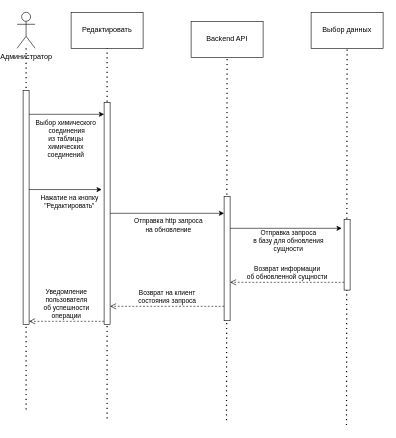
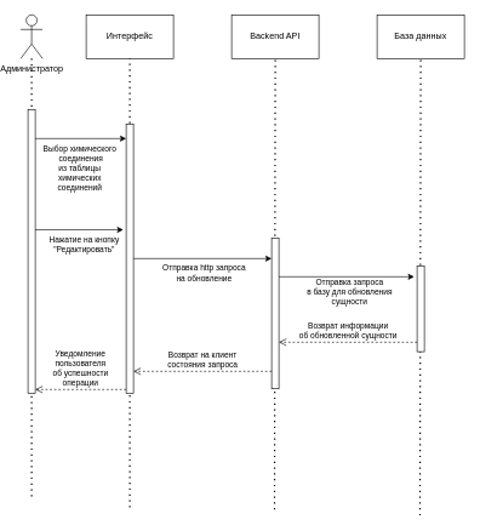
  <mxCell id="0" />
  <mxCell id="1" parent="0" />
  <mxCell id="2" value="" style="endArrow=none;dashed=1;html=1;dashPattern=1 3;strokeWidth=2;rounded=0;" edge="1" parent="1" source="6"><mxGeometry width="50" height="50" relative="1" as="geometry"><mxPoint x="170" y="300" as="sourcePoint" /><mxPoint x="35" y="687" as="targetPoint" /></mxGeometry></mxCell>
  <mxCell id="3" value="" style="endArrow=none;dashed=1;html=1;dashPattern=1 3;strokeWidth=2;rounded=0;entryX=0.5;entryY=1;entryDx=0;entryDy=0;" edge="1" parent="1" target="7"><mxGeometry width="50" height="50" relative="1" as="geometry"><mxPoint x="170" y="697" as="sourcePoint" /><mxPoint x="220" y="250" as="targetPoint" /></mxGeometry></mxCell>
  <mxCell id="4" value="" style="endArrow=none;dashed=1;html=1;dashPattern=1 3;strokeWidth=2;rounded=0;entryX=0.5;entryY=1;entryDx=0;entryDy=0;" edge="1" parent="1" target="10"><mxGeometry width="50" height="50" relative="1" as="geometry"><mxPoint x="369" y="700" as="sourcePoint" /><mxPoint x="220" y="250" as="targetPoint" /></mxGeometry></mxCell>
  <mxCell id="5" value="" style="endArrow=none;dashed=1;html=1;dashPattern=1 3;strokeWidth=2;rounded=0;entryX=0.5;entryY=1;entryDx=0;entryDy=0;" edge="1" parent="1" target="12"><mxGeometry width="50" height="50" relative="1" as="geometry"><mxPoint x="569" y="708" as="sourcePoint" /><mxPoint x="220" y="250" as="targetPoint" /></mxGeometry></mxCell>
  <mxCell id="6" value="&lt;div&gt;Администратор&lt;/div&gt;" style="shape=umlActor;verticalLabelPosition=bottom;verticalAlign=top;html=1;outlineConnect=0;align=center;horizontal=1;labelPosition=center;" vertex="1" parent="1"><mxGeometry x="20" y="20" width="30" height="60" as="geometry" /></mxCell>
- <mxCell id="7" value="Редактировать" style="rounded=0;whiteSpace=wrap;html=1;" vertex="1" parent="1"><mxGeometry x="110" y="20" width="120" height="60" as="geometry" /></mxCell>
+ <mxCell id="7" value="Интерфейс" style="rounded=0;whiteSpace=wrap;html=1;" vertex="1" parent="1"><mxGeometry x="110" y="20" width="120" height="60" as="geometry" /></mxCell>
  <mxCell id="8" value="" style="html=1;points=[[0,0,0,0,5],[0,1,0,0,-5],[1,0,0,0,5],[1,1,0,0,-5]];perimeter=orthogonalPerimeter;outlineConnect=0;targetShapes=umlLifeline;portConstraint=eastwest;newEdgeStyle={&quot;curved&quot;:0,&quot;rounded&quot;:0};" vertex="1" parent="1"><mxGeometry x="30" y="150" width="10" height="390" as="geometry" /></mxCell>
  <mxCell id="9" value="" style="html=1;points=[[0,0,0,0,5],[0,1,0,0,-5],[1,0,0,0,5],[1,1,0,0,-5]];perimeter=orthogonalPerimeter;outlineConnect=0;targetShapes=umlLifeline;portConstraint=eastwest;newEdgeStyle={&quot;curved&quot;:0,&quot;rounded&quot;:0};" vertex="1" parent="1"><mxGeometry x="165" y="170" width="10" height="370" as="geometry" /></mxCell>
- <mxCell id="10" value="Backend API" style="rounded=0;whiteSpace=wrap;html=1;" vertex="1" parent="1"><mxGeometry x="310" y="35" width="120" height="60" as="geometry" /></mxCell>
+ <mxCell id="10" value="Backend API" style="rounded=0;whiteSpace=wrap;html=1;" vertex="1" parent="1"><mxGeometry x="310" y="20" width="120" height="60" as="geometry" /></mxCell>
  <mxCell id="11" value="" style="html=1;points=[[0,0,0,0,5],[0,1,0,0,-5],[1,0,0,0,5],[1,1,0,0,-5]];perimeter=orthogonalPerimeter;outlineConnect=0;targetShapes=umlLifeline;portConstraint=eastwest;newEdgeStyle={&quot;curved&quot;:0,&quot;rounded&quot;:0};" vertex="1" parent="1"><mxGeometry x="365" y="327" width="10" height="207" as="geometry" /></mxCell>
- <mxCell id="12" value="Выбор данных" style="rounded=0;whiteSpace=wrap;html=1;" vertex="1" parent="1"><mxGeometry x="510" y="20" width="120" height="60" as="geometry" /></mxCell>
+ <mxCell id="12" value="База данных" style="rounded=0;whiteSpace=wrap;html=1;" vertex="1" parent="1"><mxGeometry x="510" y="20" width="120" height="60" as="geometry" /></mxCell>
  <mxCell id="13" value="" style="html=1;points=[[0,0,0,0,5],[0,1,0,0,-5],[1,0,0,0,5],[1,1,0,0,-5]];perimeter=orthogonalPerimeter;outlineConnect=0;targetShapes=umlLifeline;portConstraint=eastwest;newEdgeStyle={&quot;curved&quot;:0,&quot;rounded&quot;:0};" vertex="1" parent="1"><mxGeometry x="565" y="365" width="10" height="118" as="geometry" /></mxCell>
  <mxCell id="14" value="" style="endArrow=classic;html=1;rounded=0;" edge="1" parent="1"><mxGeometry width="50" height="50" relative="1" as="geometry"><mxPoint x="40" y="190" as="sourcePoint" /><mxPoint x="165" y="190" as="targetPoint" /><Array as="points"><mxPoint x="120" y="190" /></Array></mxGeometry></mxCell>
  <mxCell id="15" value="&lt;div&gt;Выбор химического&lt;/div&gt;&lt;div&gt;&amp;nbsp;соединения&lt;br&gt;&lt;/div&gt;&lt;div&gt;из таблицы&lt;/div&gt;&lt;div&gt;химических &lt;br&gt;&lt;/div&gt;&lt;div&gt;соединений&lt;br&gt;&lt;/div&gt;" style="edgeLabel;html=1;align=center;verticalAlign=middle;resizable=0;points=[];" vertex="1" connectable="0" parent="14"><mxGeometry x="-0.28" relative="1" as="geometry"><mxPoint x="15" y="40" as="offset" /></mxGeometry></mxCell>
  <mxCell id="16" value="" style="endArrow=classic;html=1;rounded=0;entryX=-0.4;entryY=0.393;entryDx=0;entryDy=0;entryPerimeter=0;" edge="1" parent="1" source="8" target="9"><mxGeometry width="50" height="50" relative="1" as="geometry"><mxPoint x="341" y="290" as="sourcePoint" /><mxPoint x="151" y="300" as="targetPoint" /></mxGeometry></mxCell>
  <mxCell id="17" value="&lt;div&gt;Нажатие на кнопку&lt;/div&gt;&lt;div&gt;&quot;Редактировать&quot;&lt;br&gt;&lt;/div&gt;" style="edgeLabel;html=1;align=center;verticalAlign=middle;resizable=0;points=[];" vertex="1" connectable="0" parent="16"><mxGeometry x="-0.16" y="-1" relative="1" as="geometry"><mxPoint x="15" y="19" as="offset" /></mxGeometry></mxCell>
  <mxCell id="18" value="" style="endArrow=classic;html=1;rounded=0;" edge="1" parent="1" source="9" target="11"><mxGeometry width="50" height="50" relative="1" as="geometry"><mxPoint x="341" y="290" as="sourcePoint" /><mxPoint x="361" y="240" as="targetPoint" /></mxGeometry></mxCell>
  <mxCell id="19" value="&lt;div&gt;Отправка http запроса&lt;/div&gt;&lt;div&gt;на обновление&lt;br&gt;&lt;/div&gt;" style="edgeLabel;html=1;align=center;verticalAlign=middle;resizable=0;points=[];" vertex="1" connectable="0" parent="18"><mxGeometry x="-0.316" relative="1" as="geometry"><mxPoint x="31" y="19" as="offset" /></mxGeometry></mxCell>
  <mxCell id="20" value="" style="endArrow=classic;html=1;rounded=0;entryX=-0.4;entryY=0.697;entryDx=0;entryDy=0;entryPerimeter=0;" edge="1" parent="1"><mxGeometry width="50" height="50" relative="1" as="geometry"><mxPoint x="375" y="380.001" as="sourcePoint" /><mxPoint x="561" y="380.001" as="targetPoint" /></mxGeometry></mxCell>
  <mxCell id="21" value="&lt;div&gt;Отправка запроса&lt;/div&gt;&lt;div&gt;в базу для обновления&lt;br&gt;&lt;/div&gt;&lt;div&gt;сущности&lt;br&gt;&lt;/div&gt;" style="edgeLabel;html=1;align=center;verticalAlign=middle;resizable=0;points=[];" vertex="1" connectable="0" parent="20"><mxGeometry x="0.237" y="-2" relative="1" as="geometry"><mxPoint x="-19" y="18" as="offset" /></mxGeometry></mxCell>
  <mxCell id="22" value="&lt;div&gt;Возврат информации &lt;br&gt;&lt;/div&gt;&lt;div&gt;об обновленной сущности&lt;br&gt;&lt;/div&gt;" style="html=1;verticalAlign=bottom;endArrow=open;dashed=1;endSize=8;curved=0;rounded=0;" edge="1" parent="1" source="13" target="11"><mxGeometry relative="1" as="geometry"><mxPoint x="511" y="470" as="sourcePoint" /><mxPoint x="431" y="470" as="targetPoint" /><Array as="points"><mxPoint x="471" y="470" /></Array></mxGeometry></mxCell>
  <mxCell id="23" value="&lt;div&gt;Возврат на клиент &lt;br&gt;&lt;/div&gt;&lt;div&gt;состояния запроса&lt;br&gt;&lt;/div&gt;" style="html=1;verticalAlign=bottom;endArrow=open;dashed=1;endSize=8;curved=0;rounded=0;" edge="1" parent="1"><mxGeometry relative="1" as="geometry"><mxPoint x="365" y="510" as="sourcePoint" /><mxPoint x="175" y="510" as="targetPoint" /></mxGeometry></mxCell>
  <mxCell id="24" value="&lt;div&gt;Уведомление &lt;br&gt;&lt;/div&gt;&lt;div&gt;пользователя&lt;/div&gt;&lt;div&gt;об успешности &lt;br&gt;&lt;/div&gt;&lt;div&gt;операции&lt;br&gt;&lt;/div&gt;" style="html=1;verticalAlign=bottom;endArrow=open;dashed=1;endSize=8;curved=0;rounded=0;entryX=1;entryY=1;entryDx=0;entryDy=-5;entryPerimeter=0;" edge="1" parent="1" source="9" target="8"><mxGeometry relative="1" as="geometry"><mxPoint x="131" y="533" as="sourcePoint" /><mxPoint x="51" y="533" as="targetPoint" /></mxGeometry></mxCell>
